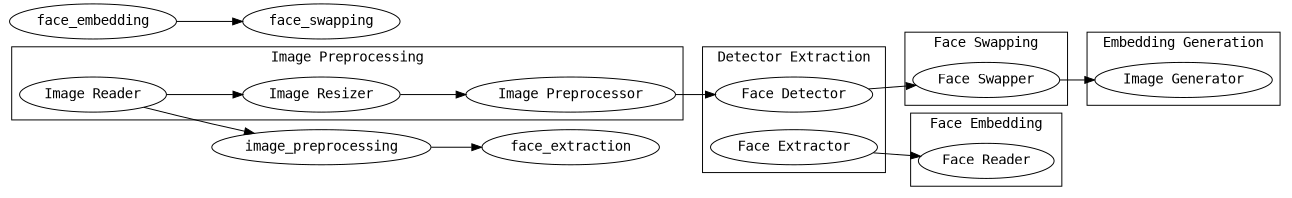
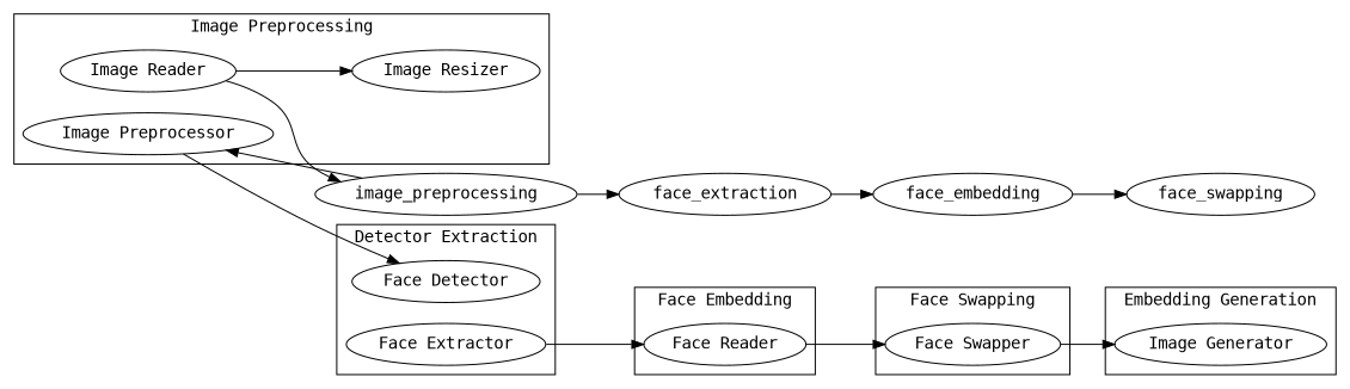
  digraph {
    fontname="DejaVu Sans Mono"
    rankdir=LR
    node [fontname="DejaVu Sans Mono"]
    edge [fontname="DejaVu Sans Mono"]
    n1 [label="Image Reader"]
    n2 [label="Image Resizer"]
    n3 [label="Image Preprocessor"]
    n4 [label="Face Detector"]
    n5 [label="Face Extractor"]
    n6 [label="Face Reader"]
    n7 [label="Face Swapper"]
    n8 [label="Image Generator"]
    image_preprocessing
    face_extraction
    face_embedding
    face_swapping
    subgraph cluster_1 {
      label="Image Preprocessing"
      n1
      n2
      n3
    }
    subgraph cluster_2 {
      label="Detector Extraction"
      n4
      n5
    }
    subgraph cluster_3 {
      label="Face Embedding"
      n6
    }
    subgraph cluster_4 {
      label="Face Swapping"
      n7
    }
    subgraph cluster_5 {
      label="Embedding Generation"
      n8
    }
    n1 -> n2
    n1 -> image_preprocessing
-   n2 -> n3
+   image_preprocessing -> n3
    n3 -> n4
    n5 -> n6
-   n4 -> n7
+   n6 -> n7
    n7 -> n8
    image_preprocessing -> face_extraction
+   face_extraction -> face_embedding
    face_embedding -> face_swapping
  }
